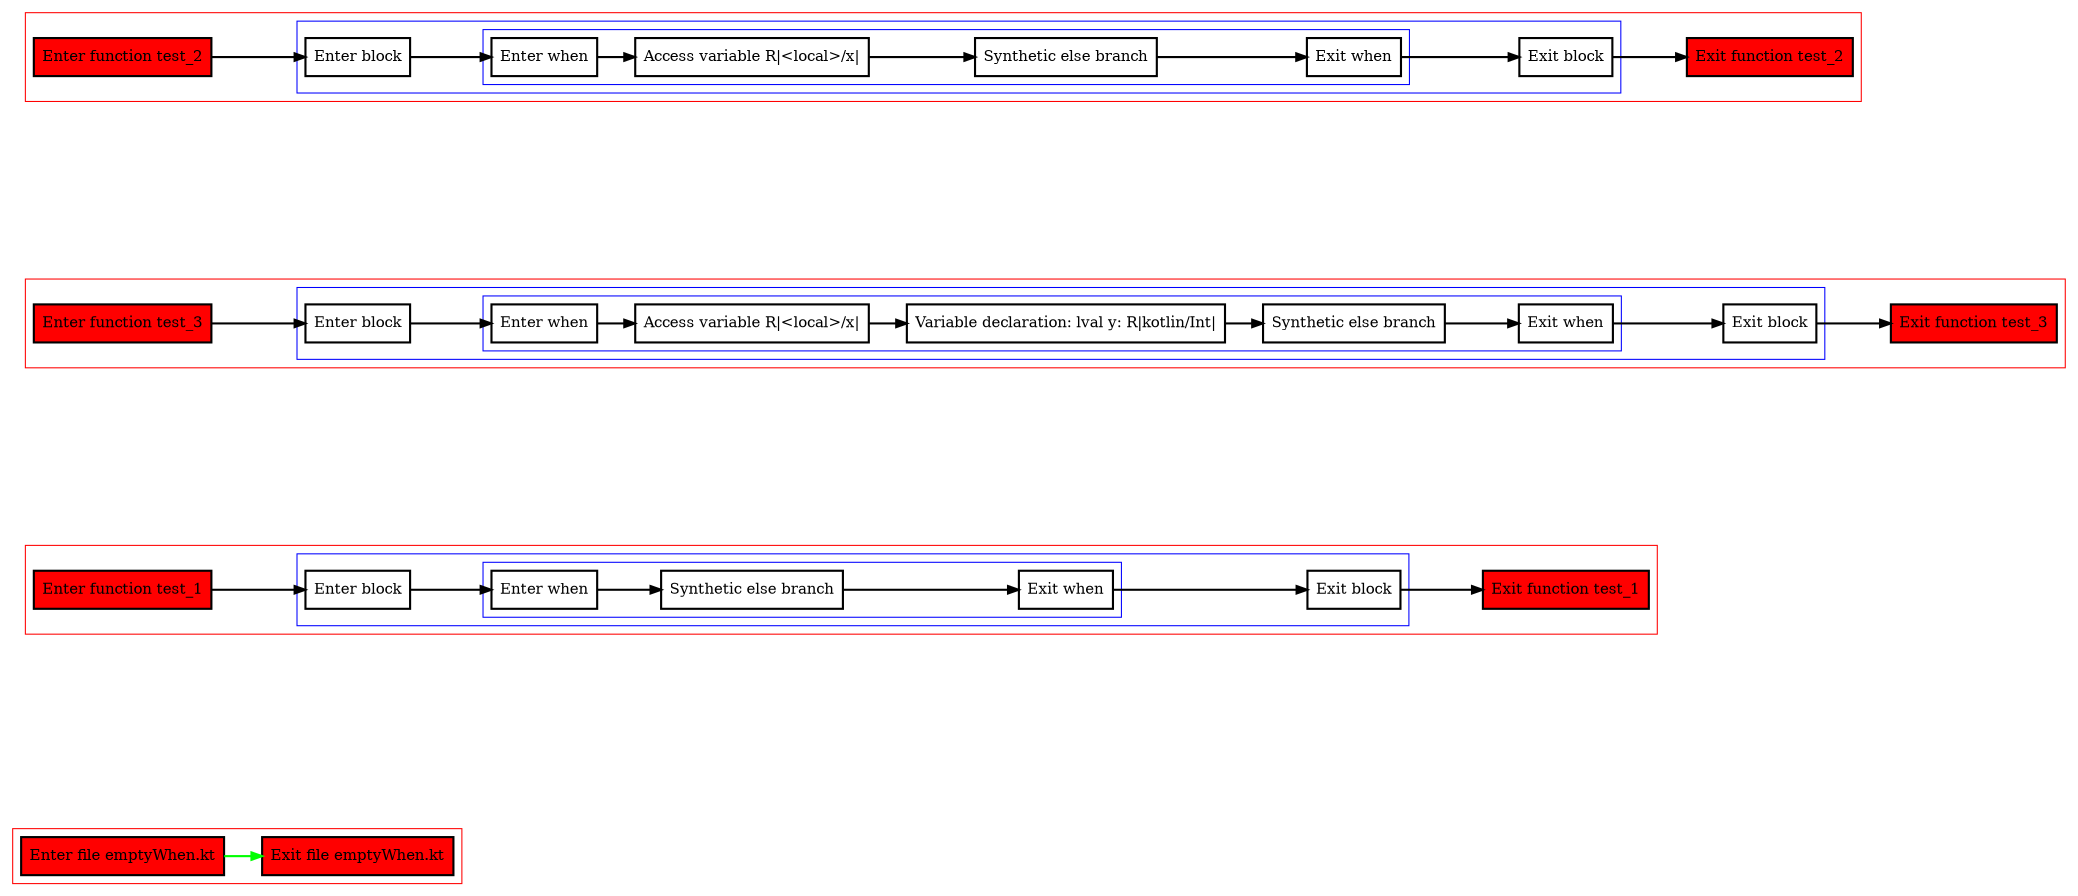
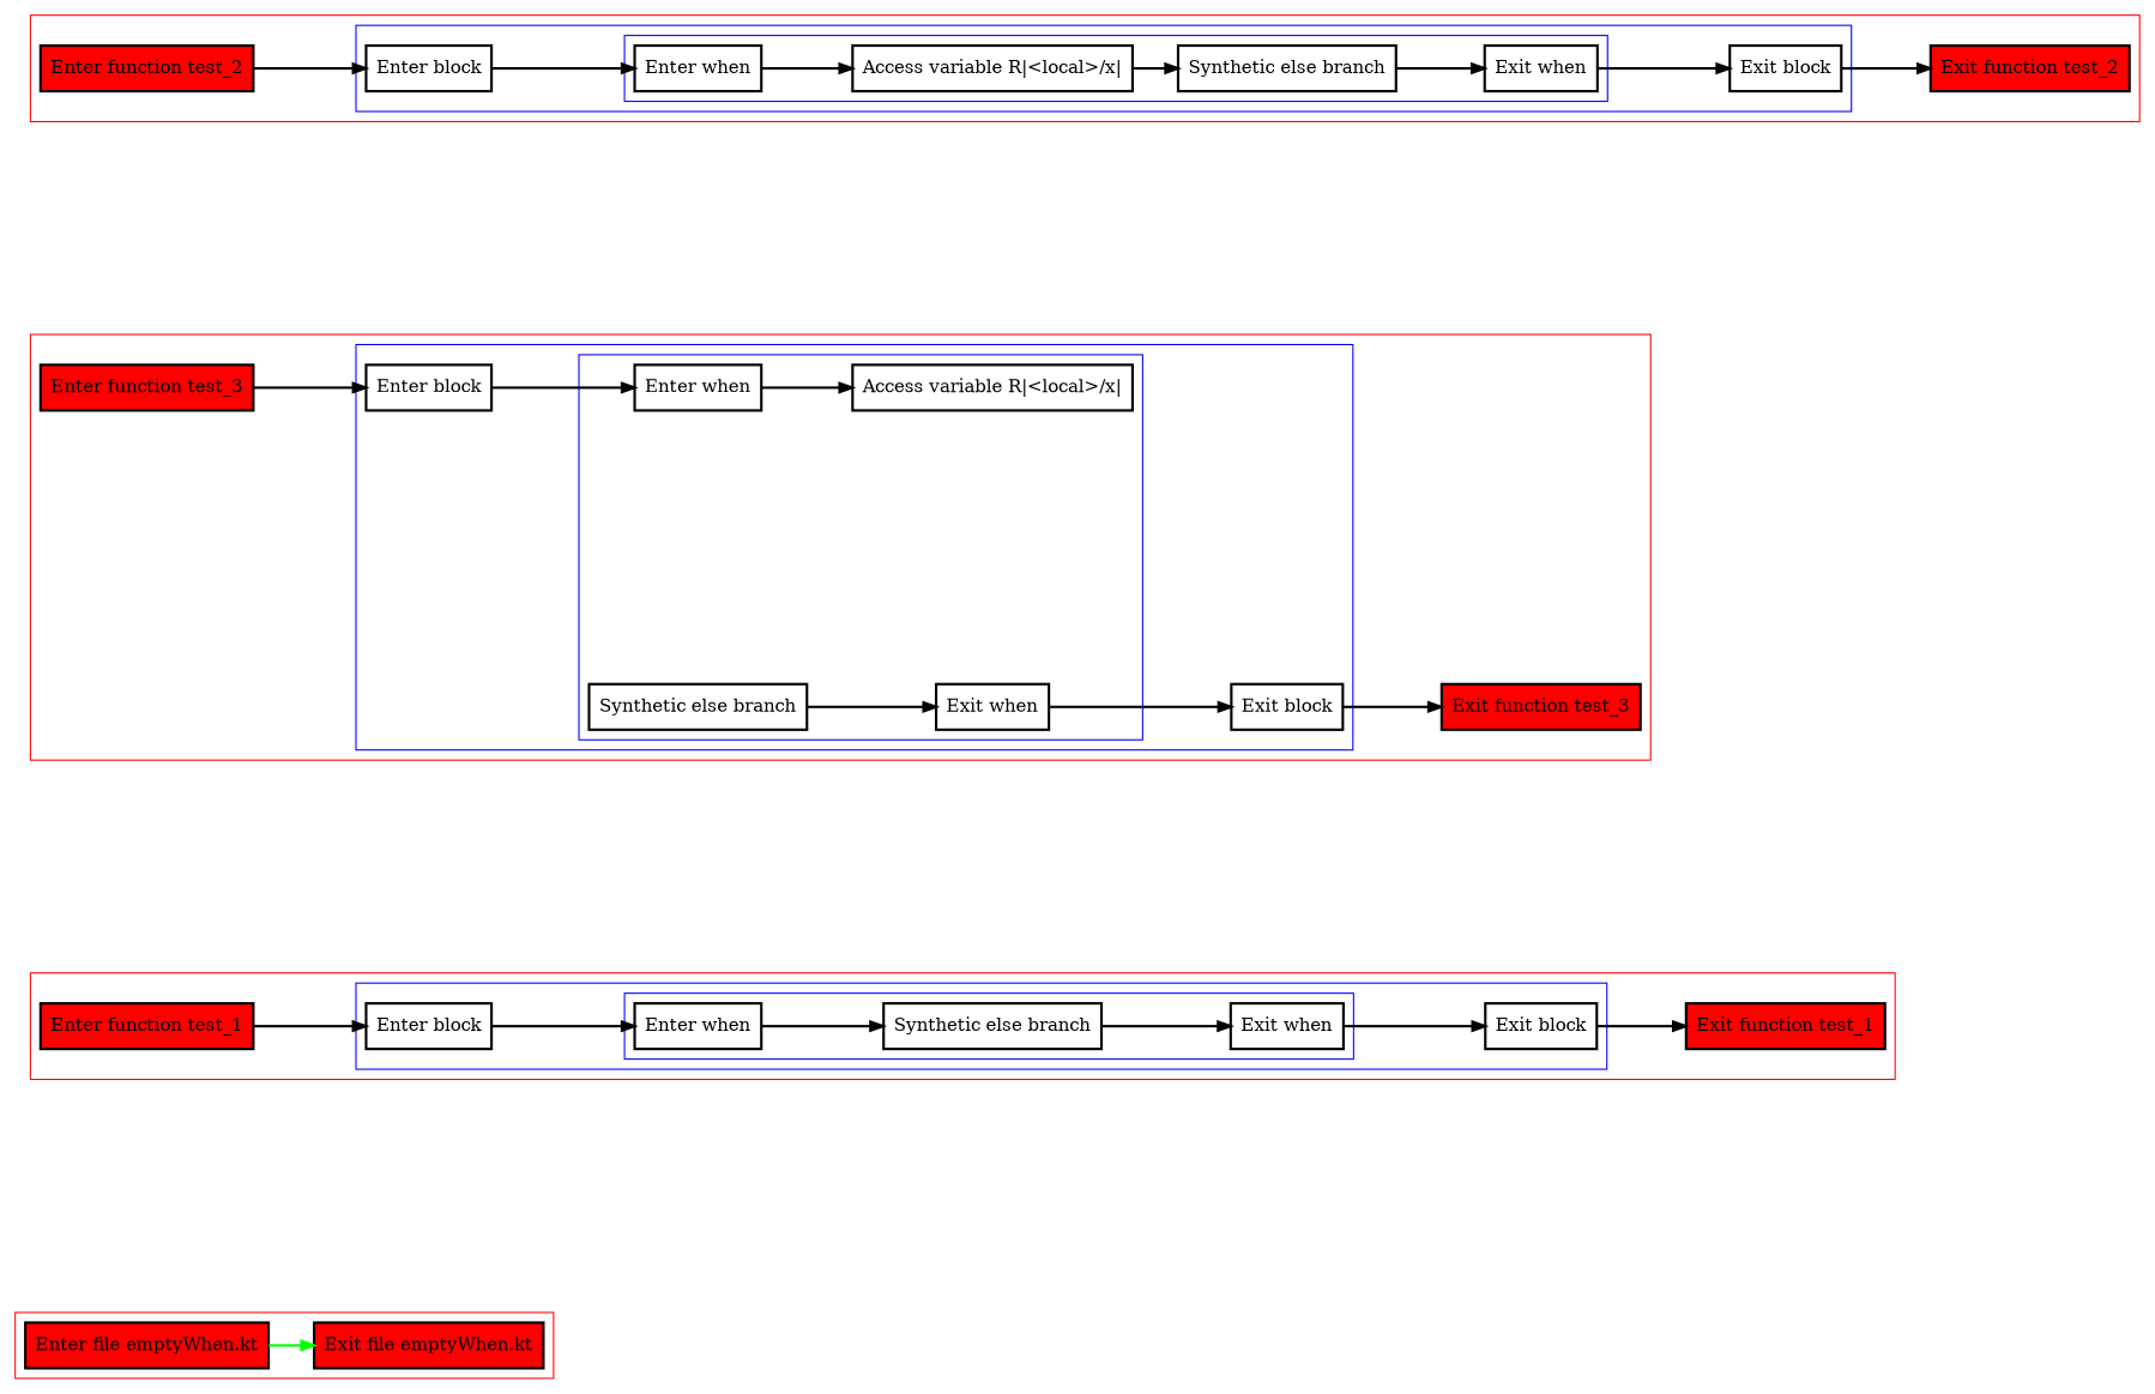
  digraph {
    nodesep=3
    rankdir=LR
    node [penwidth=2 shape=box]
    edge [penwidth=2]
    n1 [fillcolor=red label="Enter file emptyWhen.kt" style=filled]
    n2 [fillcolor=red label="Exit file emptyWhen.kt" style=filled]
    n3 [label="Enter when"]
    n4 [label="Synthetic else branch"]
    n5 [label="Exit when"]
    n6 [label="Enter block"]
    n7 [label="Exit block"]
    n8 [fillcolor=red label="Enter function test_1" style=filled]
    n9 [fillcolor=red label="Exit function test_1" style=filled]
    n10 [label="Enter when"]
    n11 [label="Access variable R|<local>/x|"]
-   n12 [label="Variable declaration: lval y: R|kotlin/Int|"]
    n13 [label="Synthetic else branch"]
    n14 [label="Exit when"]
    n15 [label="Enter block"]
    n16 [label="Exit block"]
    n17 [fillcolor=red label="Enter function test_3" style=filled]
    n18 [fillcolor=red label="Exit function test_3" style=filled]
    n19 [label="Enter when"]
    n20 [label="Access variable R|<local>/x|"]
    n21 [label="Synthetic else branch"]
    n22 [label="Exit when"]
    n23 [label="Enter block"]
    n24 [label="Exit block"]
    n25 [fillcolor=red label="Enter function test_2" style=filled]
    n26 [fillcolor=red label="Exit function test_2" style=filled]
    subgraph cluster_1 {
      color=red
      n1
      n2
    }
    subgraph cluster_2 {
      color=red
      n8
      n9
      subgraph cluster_3 {
        color=blue
        n6
        n7
        subgraph cluster_4 {
          color=blue
          n3
          n4
          n5
        }
      }
    }
    subgraph cluster_5 {
      color=red
      n17
      n18
      subgraph cluster_6 {
        color=blue
        n15
        n16
        subgraph cluster_7 {
          color=blue
          n10
          n11
-         n12
          n13
          n14
        }
      }
    }
    subgraph cluster_8 {
      color=red
      n25
      n26
      subgraph cluster_9 {
        color=blue
        n23
        n24
        subgraph cluster_10 {
          color=blue
          n19
          n20
          n21
          n22
        }
      }
    }
    n1 -> n2 [color=green]
    n3 -> n4
    n4 -> n5
    n5 -> n7
    n6 -> n3
    n7 -> n9
    n8 -> n6
    n10 -> n11
-   n11 -> n12
-   n12 -> n13
    n13 -> n14
    n14 -> n16
    n15 -> n10
    n16 -> n18
    n17 -> n15
    n19 -> n20
    n20 -> n21
    n21 -> n22
    n22 -> n24
    n23 -> n19
    n24 -> n26
    n25 -> n23
  }
